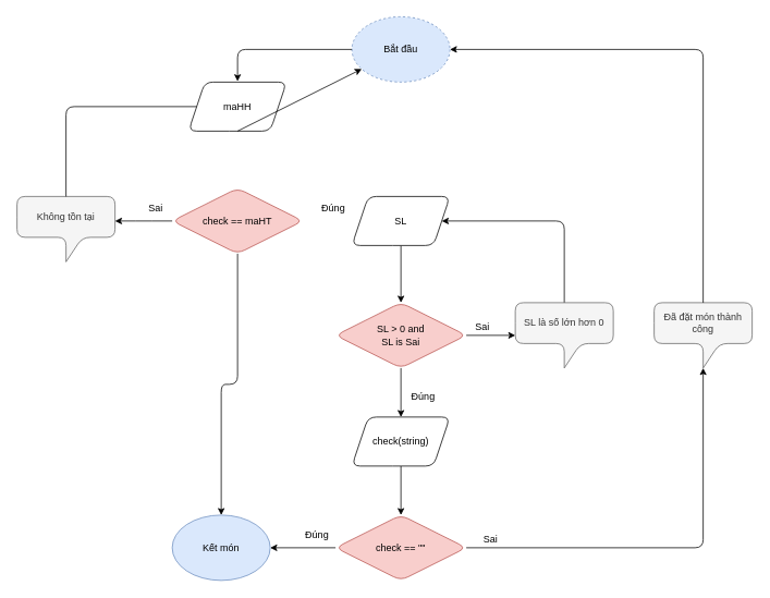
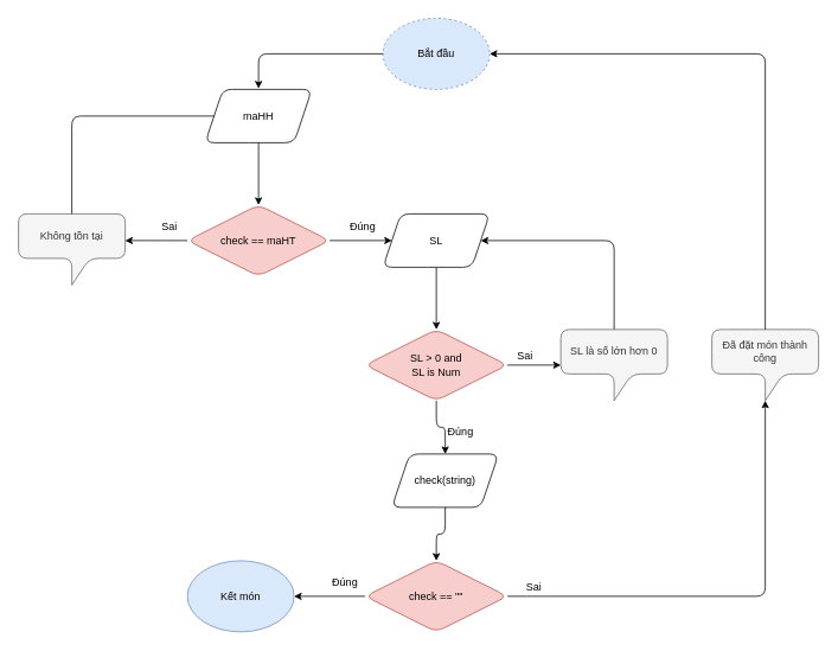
  <mxCell id="0" />
  <mxCell id="1" parent="0" />
  <mxCell id="2" value="Bắt đầu" style="ellipse;whiteSpace=wrap;html=1;fillColor=#dae8fc;strokeColor=#6c8ebf;rounded=1;dashed=1;" vertex="1" parent="1"><mxGeometry x="430" width="120" height="80" as="geometry" y="20" /></mxCell>
  <mxCell id="3" value="maHH" style="shape=parallelogram;perimeter=parallelogramPerimeter;whiteSpace=wrap;html=1;fixedSize=1;rounded=1;" vertex="1" parent="1"><mxGeometry x="230" y="100" width="120" height="60" as="geometry" /></mxCell>
  <mxCell id="4" value="" style="edgeStyle=orthogonalEdgeStyle;orthogonalLoop=1;jettySize=auto;html=1;" edge="1" parent="1" source="6"><mxGeometry relative="1" as="geometry"><mxPoint x="140" y="270" as="targetPoint" /></mxGeometry></mxCell>
- <mxCell id="5" value="" style="edgeStyle=orthogonalEdgeStyle;orthogonalLoop=1;jettySize=auto;html=1;" edge="1" parent="1" source="6" target="12"><mxGeometry relative="1" as="geometry" /></mxCell>
+ <mxCell id="5" value="" style="edgeStyle=orthogonalEdgeStyle;orthogonalLoop=1;jettySize=auto;html=1;" edge="1" parent="1" source="6" target="9"><mxGeometry relative="1" as="geometry" /></mxCell>
  <mxCell id="6" value="check == maHT" style="rhombus;whiteSpace=wrap;html=1;fillColor=#f8cecc;strokeColor=#b85450;rounded=1;" vertex="1" parent="1"><mxGeometry x="210" y="230" width="160" height="80" as="geometry" /></mxCell>
- <mxCell id="7" value="" style="endArrow=classic;html=1;exitX=0.5;exitY=1;exitDx=0;exitDy=0;" edge="1" parent="1" source="3" target="2"><mxGeometry width="50" height="50" relative="1" as="geometry"><mxPoint x="265" y="160" as="sourcePoint" /><mxPoint x="315" y="110" as="targetPoint" /></mxGeometry></mxCell>
+ <mxCell id="7" value="" style="endArrow=classic;html=1;entryX=0.5;entryY=0;entryDx=0;entryDy=0;exitX=0.5;exitY=1;exitDx=0;exitDy=0;" edge="1" parent="1" source="3" target="6"><mxGeometry width="50" height="50" relative="1" as="geometry"><mxPoint x="265" y="160" as="sourcePoint" /><mxPoint x="315" y="110" as="targetPoint" /></mxGeometry></mxCell>
  <mxCell id="8" value="" style="edgeStyle=orthogonalEdgeStyle;orthogonalLoop=1;jettySize=auto;html=1;" edge="1" parent="1" source="9" target="17"><mxGeometry relative="1" as="geometry" /></mxCell>
  <mxCell id="9" value="SL" style="shape=parallelogram;perimeter=parallelogramPerimeter;whiteSpace=wrap;html=1;fixedSize=1;rounded=1;" vertex="1" parent="1"><mxGeometry x="430" y="240" width="120" height="60" as="geometry" /></mxCell>
  <mxCell id="10" value="" style="edgeStyle=orthogonalEdgeStyle;orthogonalLoop=1;jettySize=auto;html=1;" edge="1" parent="1" source="11" target="14"><mxGeometry relative="1" as="geometry" /></mxCell>
- <mxCell id="11" value="check(string)" style="shape=parallelogram;perimeter=parallelogramPerimeter;whiteSpace=wrap;html=1;fixedSize=1;rounded=1;" vertex="1" parent="1"><mxGeometry x="430" y="510" width="120" height="60" as="geometry" /></mxCell>
+ <mxCell id="11" value="check(string)" style="shape=parallelogram;perimeter=parallelogramPerimeter;whiteSpace=wrap;html=1;fixedSize=1;rounded=1;" vertex="1" parent="1"><mxGeometry x="440" y="510" width="120" height="60" as="geometry" /></mxCell>
  <mxCell id="12" value="Kết món" style="ellipse;whiteSpace=wrap;html=1;fillColor=#dae8fc;strokeColor=#6c8ebf;rounded=1;" vertex="1" parent="1"><mxGeometry x="210" y="630" width="120" height="80" as="geometry" /></mxCell>
  <mxCell id="13" value="" style="edgeStyle=orthogonalEdgeStyle;orthogonalLoop=1;jettySize=auto;html=1;" edge="1" parent="1" source="14" target="12"><mxGeometry relative="1" as="geometry" /></mxCell>
  <mxCell id="14" value="check == &quot;&quot;" style="rhombus;whiteSpace=wrap;html=1;fillColor=#f8cecc;strokeColor=#b85450;rounded=1;" vertex="1" parent="1"><mxGeometry x="410" y="630" width="160" height="80" as="geometry" /></mxCell>
  <mxCell id="15" value="" style="edgeStyle=orthogonalEdgeStyle;orthogonalLoop=1;jettySize=auto;html=1;" edge="1" parent="1" source="17" target="11"><mxGeometry relative="1" as="geometry" /></mxCell>
  <mxCell id="16" value="" style="edgeStyle=orthogonalEdgeStyle;orthogonalLoop=1;jettySize=auto;html=1;" edge="1" parent="1" source="17" target="20"><mxGeometry relative="1" as="geometry" /></mxCell>
- <mxCell id="17" value="SL &amp;gt; 0 and&lt;br&gt;SL is Sai" style="rhombus;whiteSpace=wrap;html=1;fillColor=#f8cecc;strokeColor=#b85450;rounded=1;" vertex="1" parent="1"><mxGeometry x="410" y="370" width="160" height="80" as="geometry" /></mxCell>
+ <mxCell id="17" value="SL &amp;gt; 0 and&lt;br&gt;SL is Num" style="rhombus;whiteSpace=wrap;html=1;fillColor=#f8cecc;strokeColor=#b85450;rounded=1;" vertex="1" parent="1"><mxGeometry x="410" y="370" width="160" height="80" as="geometry" /></mxCell>
  <mxCell id="18" value="" style="endArrow=classic;html=1;entryX=1;entryY=0.5;entryDx=0;entryDy=0;" edge="1" parent="1" target="9"><mxGeometry width="50" height="50" relative="1" as="geometry"><mxPoint x="690" y="370" as="sourcePoint" /><mxPoint x="740" y="320" as="targetPoint" /><Array as="points"><mxPoint x="690" y="270" /></Array></mxGeometry></mxCell>
  <mxCell id="19" value="" style="endArrow=classic;html=1;exitX=0;exitY=0.5;exitDx=0;exitDy=0;" edge="1" parent="1" source="2"><mxGeometry width="50" height="50" relative="1" as="geometry"><mxPoint x="360" y="85" as="sourcePoint" /><mxPoint x="290" y="99" as="targetPoint" /><Array as="points"><mxPoint x="290" y="60" /></Array></mxGeometry></mxCell>
  <mxCell id="20" value="SL là số lớn hơn 0" style="shape=callout;whiteSpace=wrap;html=1;perimeter=calloutPerimeter;fillColor=#f5f5f5;strokeColor=#666666;fontColor=#333333;rounded=1;" vertex="1" parent="1"><mxGeometry x="630" y="370" width="120" height="80" as="geometry" /></mxCell>
  <mxCell id="21" value="Đã đặt món thành công" style="shape=callout;whiteSpace=wrap;html=1;perimeter=calloutPerimeter;fillColor=#f5f5f5;strokeColor=#666666;fontColor=#333333;rounded=1;" vertex="1" parent="1"><mxGeometry x="800" y="370" width="120" height="80" as="geometry" /></mxCell>
  <mxCell id="22" value="Không tồn tại" style="shape=callout;whiteSpace=wrap;html=1;perimeter=calloutPerimeter;fillColor=#f5f5f5;strokeColor=#666666;fontColor=#333333;rounded=1;" vertex="1" parent="1"><mxGeometry x="20" y="240" width="120" height="80" as="geometry" /></mxCell>
  <mxCell id="23" value="" style="endArrow=none;html=1;exitX=0.5;exitY=0;exitDx=0;exitDy=0;exitPerimeter=0;entryX=0;entryY=0.5;entryDx=0;entryDy=0;" edge="1" parent="1" source="22" target="3"><mxGeometry width="50" height="50" relative="1" as="geometry"><mxPoint x="250" y="240" as="sourcePoint" /><mxPoint x="300" y="190" as="targetPoint" /><Array as="points"><mxPoint y="130" x="80" /></Array></mxGeometry></mxCell>
  <mxCell id="24" value="" style="endArrow=classic;html=1;exitX=1;exitY=0.5;exitDx=0;exitDy=0;entryX=0;entryY=0;entryDx=60;entryDy=80;entryPerimeter=0;" edge="1" parent="1" source="14" target="21"><mxGeometry width="50" height="50" relative="1" as="geometry"><mxPoint x="550" y="530" as="sourcePoint" /><mxPoint x="600" y="480" as="targetPoint" /><Array as="points"><mxPoint x="860" y="670" /></Array></mxGeometry></mxCell>
  <mxCell id="25" value="" style="endArrow=classic;html=1;exitX=0.5;exitY=0;exitDx=0;exitDy=0;exitPerimeter=0;entryX=1;entryY=0.5;entryDx=0;entryDy=0;" edge="1" parent="1" source="21" target="2"><mxGeometry width="50" height="50" relative="1" as="geometry"><mxPoint x="550" y="240" as="sourcePoint" /><mxPoint x="600" y="190" as="targetPoint" /><Array as="points"><mxPoint x="860" y="60" /></Array></mxGeometry></mxCell>
  <mxCell id="26" value="Đúng" style="text;html=1;strokeColor=none;fillColor=none;align=center;verticalAlign=middle;whiteSpace=wrap;rounded=1;" vertex="1" parent="1"><mxGeometry x="370" y="240" width="75" height="30" as="geometry" /></mxCell>
  <mxCell id="27" value="Đúng" style="text;html=1;strokeColor=none;fillColor=none;align=center;verticalAlign=middle;whiteSpace=wrap;rounded=1;" vertex="1" parent="1"><mxGeometry x="480" y="470" width="75" height="30" as="geometry" /></mxCell>
  <mxCell id="28" value="Đúng" style="text;html=1;strokeColor=none;fillColor=none;align=center;verticalAlign=middle;whiteSpace=wrap;rounded=1;" vertex="1" parent="1"><mxGeometry x="350" y="640" width="75" height="30" as="geometry" /></mxCell>
  <mxCell id="29" value="Sai" style="text;html=1;strokeColor=none;fillColor=none;align=center;verticalAlign=middle;whiteSpace=wrap;rounded=1;" vertex="1" parent="1"><mxGeometry x="170" y="245" width="40" height="20" as="geometry" /></mxCell>
  <mxCell id="30" value="Sai" style="text;html=1;strokeColor=none;fillColor=none;align=center;verticalAlign=middle;whiteSpace=wrap;rounded=1;" vertex="1" parent="1"><mxGeometry x="570" y="390" width="40" height="20" as="geometry" /></mxCell>
  <mxCell id="31" value="Sai" style="text;html=1;strokeColor=none;fillColor=none;align=center;verticalAlign=middle;whiteSpace=wrap;rounded=1;" vertex="1" parent="1"><mxGeometry x="580" y="650" width="40" height="20" as="geometry" /></mxCell>
